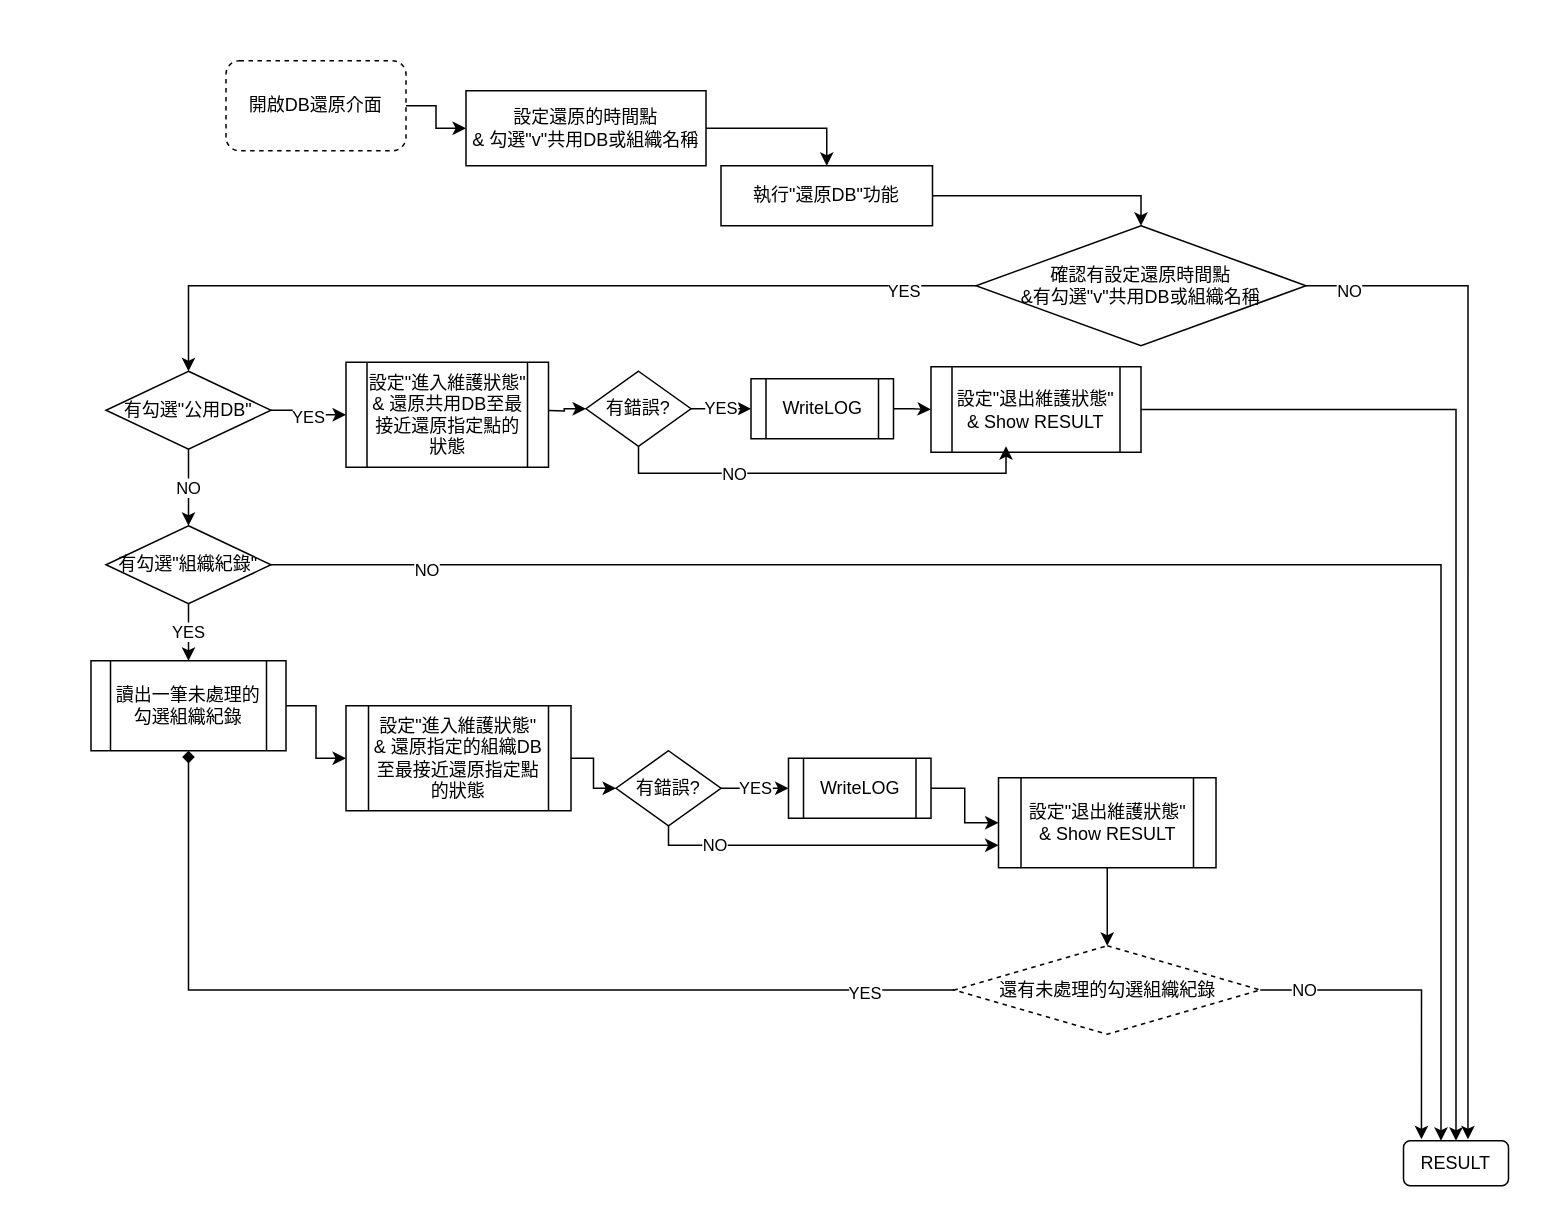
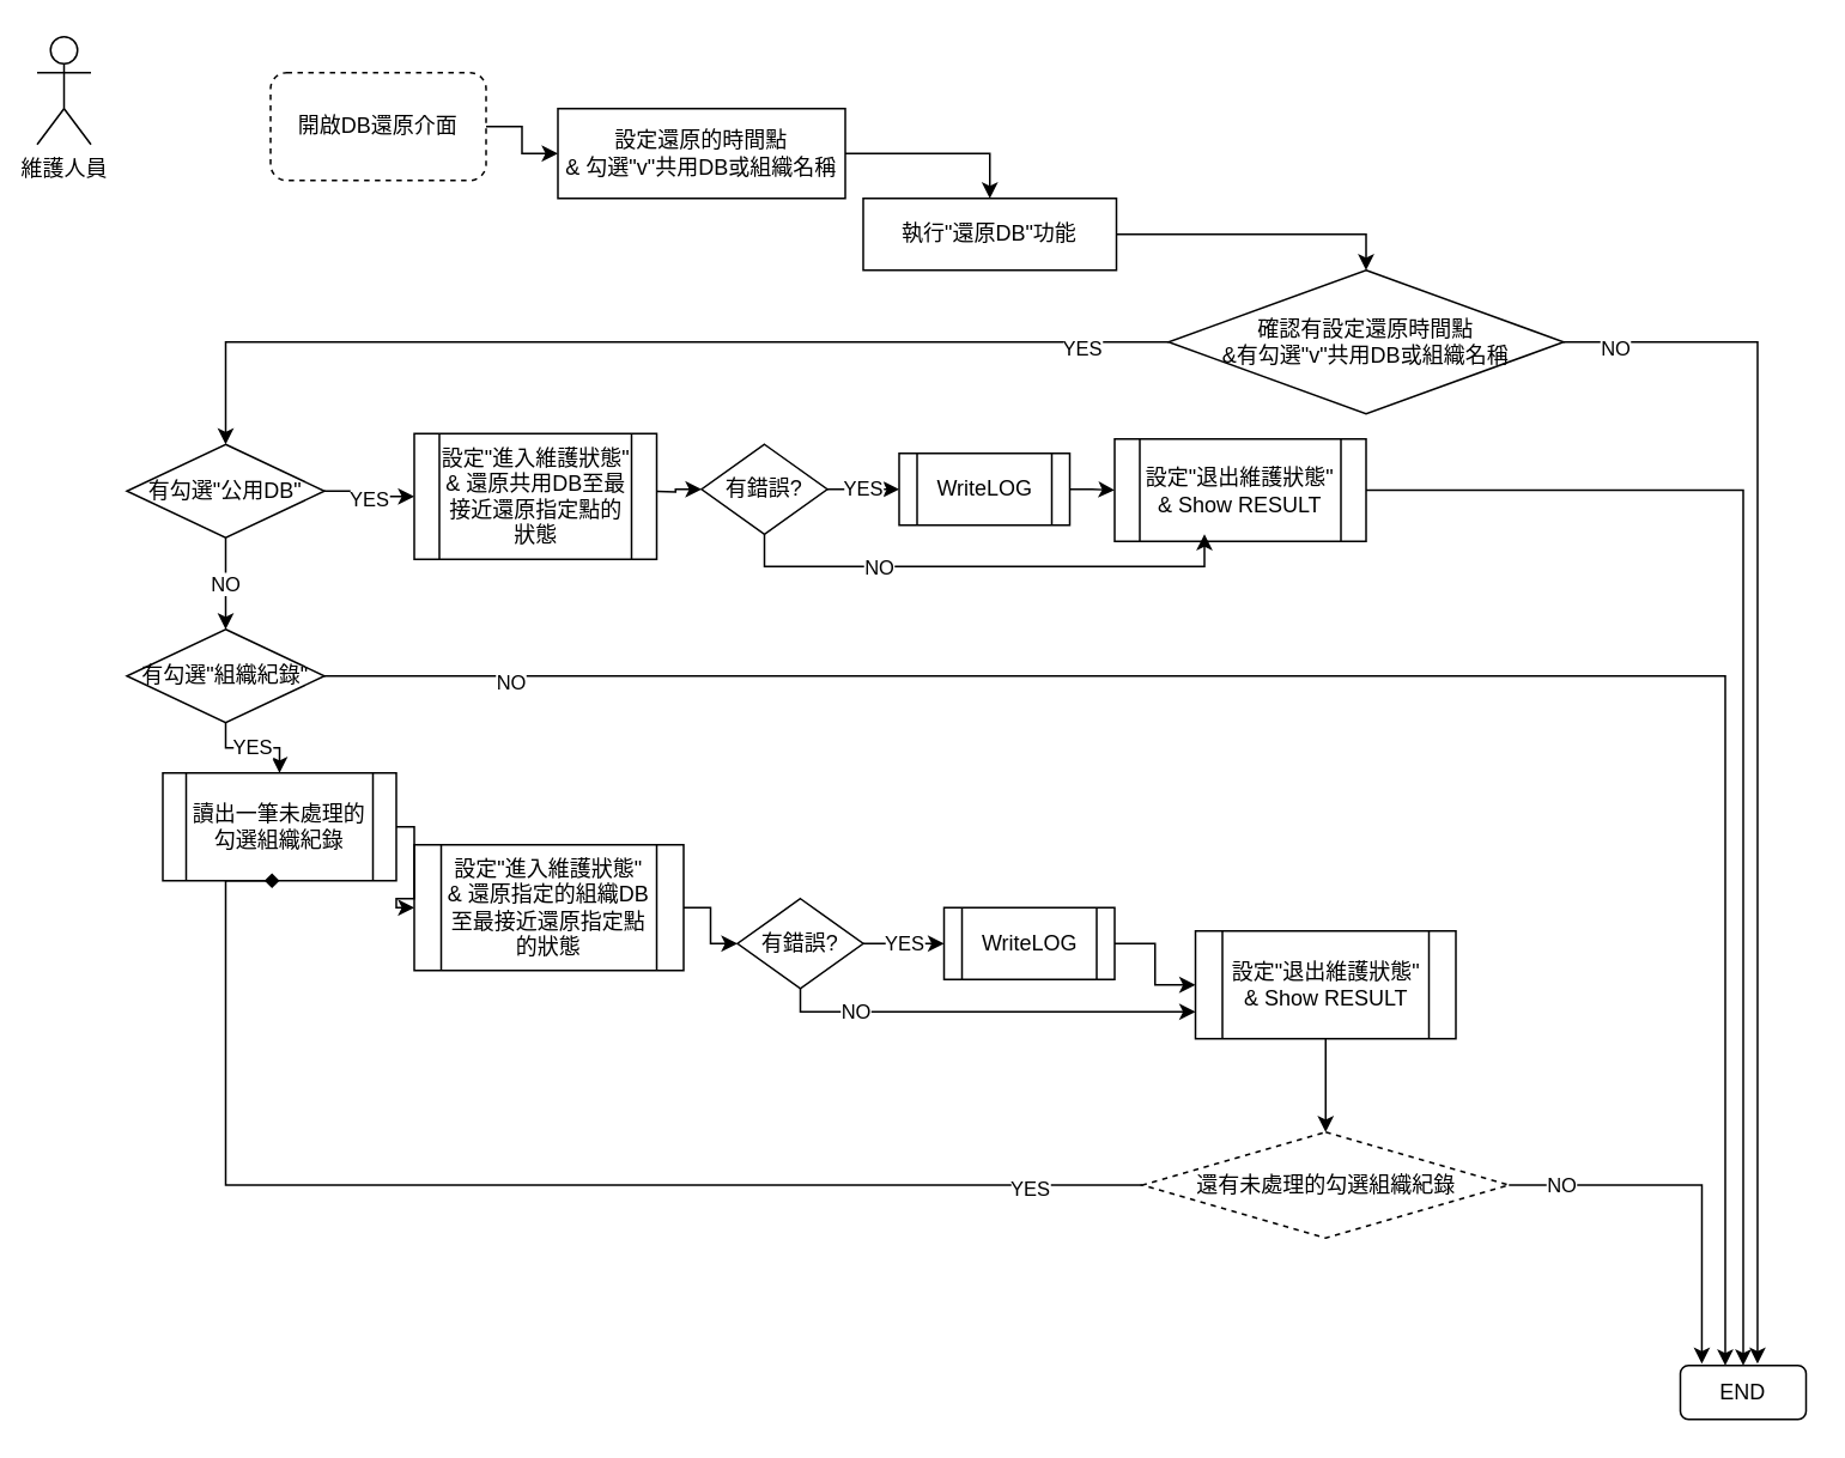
  <mxCell id="0" />
  <mxCell id="1" parent="0" />
+ <mxCell id="2" value="維護人員" style="shape=umlActor;verticalLabelPosition=bottom;verticalAlign=top;html=1;outlineConnect=0;" parent="1" vertex="1"><mxGeometry x="20" y="20" width="30" height="60" as="geometry" /></mxCell>
  <mxCell id="3" value="開啟DB還原介面" style="rounded=1;whiteSpace=wrap;html=1;dashed=1;" parent="1" vertex="1"><mxGeometry x="150" y="40" width="120" height="60" as="geometry" /></mxCell>
  <mxCell id="4" value="設定還原的時間點&lt;br&gt;&amp;amp; 勾選&quot;v&quot;共用DB或組織名稱" style="rounded=0;whiteSpace=wrap;html=1;" parent="1" vertex="1"><mxGeometry x="310" y="60" width="160" height="50" as="geometry" /></mxCell>
  <mxCell id="5" value="執行&quot;還原DB&quot;功能" style="rounded=0;whiteSpace=wrap;html=1;" parent="1" vertex="1"><mxGeometry x="480" y="110" width="141" height="40" as="geometry" /></mxCell>
  <mxCell id="6" value="" style="endArrow=classic;html=1;rounded=0;edgeStyle=orthogonalEdgeStyle;exitX=1;exitY=0.5;exitDx=0;exitDy=0;entryX=0;entryY=0.5;entryDx=0;entryDy=0;" parent="1" source="3" target="4" edge="1"><mxGeometry width="50" height="50" relative="1" as="geometry"><mxPoint x="360" y="410" as="sourcePoint" /><mxPoint x="410" y="360" as="targetPoint" /></mxGeometry></mxCell>
  <mxCell id="7" value="" style="endArrow=classic;html=1;rounded=0;edgeStyle=orthogonalEdgeStyle;exitX=1;exitY=0.5;exitDx=0;exitDy=0;entryX=0.5;entryY=0;entryDx=0;entryDy=0;" parent="1" source="4" target="5" edge="1"><mxGeometry width="50" height="50" relative="1" as="geometry"><mxPoint x="360" y="410" as="sourcePoint" /><mxPoint x="410" y="360" as="targetPoint" /></mxGeometry></mxCell>
  <mxCell id="8" value="確認有設定還原時間點&lt;br&gt;&amp;amp;有勾選&quot;v&quot;共用DB或組織名稱" style="rhombus;whiteSpace=wrap;html=1;" parent="1" vertex="1"><mxGeometry x="650" y="150" width="220" height="80" as="geometry" /></mxCell>
  <mxCell id="9" value="" style="endArrow=classic;html=1;rounded=0;edgeStyle=orthogonalEdgeStyle;exitX=1;exitY=0.5;exitDx=0;exitDy=0;entryX=0.5;entryY=0;entryDx=0;entryDy=0;" parent="1" source="5" target="8" edge="1"><mxGeometry width="50" height="50" relative="1" as="geometry"><mxPoint x="360" y="380" as="sourcePoint" /><mxPoint x="211" y="250" as="targetPoint" /></mxGeometry></mxCell>
  <mxCell id="10" value="" style="endArrow=classic;html=1;rounded=0;edgeStyle=orthogonalEdgeStyle;exitX=0;exitY=0.5;exitDx=0;exitDy=0;entryX=0.5;entryY=0;entryDx=0;entryDy=0;" parent="1" source="8" target="16" edge="1"><mxGeometry width="50" height="50" relative="1" as="geometry"><mxPoint x="130" y="210" as="sourcePoint" /><mxPoint x="125" y="235" as="targetPoint" /></mxGeometry></mxCell>
  <mxCell id="11" value="YES" style="edgeLabel;html=1;align=center;verticalAlign=middle;resizable=0;points=[];" parent="10" vertex="1" connectable="0"><mxGeometry x="-0.83" y="3" relative="1" as="geometry"><mxPoint as="offset" /></mxGeometry></mxCell>
- <mxCell id="12" value="RESULT" style="rounded=1;whiteSpace=wrap;html=1;" parent="1" vertex="1"><mxGeometry x="935" y="760" width="70" height="30" as="geometry" /></mxCell>
+ <mxCell id="12" value="END" style="rounded=1;whiteSpace=wrap;html=1;" parent="1" vertex="1"><mxGeometry x="935" y="760" width="70" height="30" as="geometry" /></mxCell>
  <mxCell id="13" style="edgeStyle=orthogonalEdgeStyle;rounded=0;orthogonalLoop=1;jettySize=auto;html=1;exitX=1;exitY=0.5;exitDx=0;exitDy=0;entryX=0.5;entryY=0;entryDx=0;entryDy=0;" parent="1" source="25" target="12" edge="1"><mxGeometry relative="1" as="geometry"><mxPoint x="970" y="775" as="targetPoint" /><mxPoint x="935" y="716" as="sourcePoint" /></mxGeometry></mxCell>
  <mxCell id="14" value="" style="endArrow=classic;html=1;rounded=0;edgeStyle=orthogonalEdgeStyle;exitX=1;exitY=0.5;exitDx=0;exitDy=0;entryX=0.614;entryY=-0.033;entryDx=0;entryDy=0;entryPerimeter=0;" parent="1" source="8" target="12" edge="1"><mxGeometry width="50" height="50" relative="1" as="geometry"><mxPoint x="360" y="500" as="sourcePoint" /><mxPoint x="410" y="450" as="targetPoint" /></mxGeometry></mxCell>
  <mxCell id="15" value="NO" style="edgeLabel;html=1;align=center;verticalAlign=middle;resizable=0;points=[];" parent="14" vertex="1" connectable="0"><mxGeometry x="-0.917" y="-3" relative="1" as="geometry"><mxPoint as="offset" /></mxGeometry></mxCell>
  <mxCell id="16" value="有勾選&quot;公用DB&quot;" style="rhombus;whiteSpace=wrap;html=1;" parent="1" vertex="1"><mxGeometry x="70" y="247" width="110" height="52" as="geometry" /></mxCell>
  <mxCell id="17" value="" style="endArrow=classic;html=1;rounded=0;edgeStyle=orthogonalEdgeStyle;exitX=1;exitY=0.5;exitDx=0;exitDy=0;entryX=0;entryY=0.5;entryDx=0;entryDy=0;" parent="1" source="16" target="22" edge="1"><mxGeometry width="50" height="50" relative="1" as="geometry"><mxPoint x="240" y="335" as="sourcePoint" /><mxPoint x="270" y="273" as="targetPoint" /></mxGeometry></mxCell>
  <mxCell id="18" value="YES" style="edgeLabel;html=1;align=center;verticalAlign=middle;resizable=0;points=[];" parent="17" vertex="1" connectable="0"><mxGeometry x="0.267" y="-1" relative="1" as="geometry"><mxPoint x="-7" as="offset" /></mxGeometry></mxCell>
  <mxCell id="19" value="有錯誤?" style="rhombus;whiteSpace=wrap;html=1;" parent="1" vertex="1"><mxGeometry x="390" y="247" width="70" height="50" as="geometry" /></mxCell>
  <mxCell id="20" value="" style="endArrow=classic;html=1;rounded=0;edgeStyle=orthogonalEdgeStyle;exitX=1;exitY=0.5;exitDx=0;exitDy=0;entryX=0;entryY=0.5;entryDx=0;entryDy=0;" parent="1" target="19" edge="1"><mxGeometry width="50" height="50" relative="1" as="geometry"><mxPoint x="360" y="273" as="sourcePoint" /><mxPoint x="290" y="285" as="targetPoint" /></mxGeometry></mxCell>
  <mxCell id="21" value="YES" style="endArrow=classic;html=1;rounded=0;edgeStyle=orthogonalEdgeStyle;exitX=1;exitY=0.5;exitDx=0;exitDy=0;entryX=0;entryY=0.5;entryDx=0;entryDy=0;" parent="1" source="19" edge="1"><mxGeometry width="50" height="50" relative="1" as="geometry"><mxPoint x="240" y="335" as="sourcePoint" /><mxPoint x="500" y="272" as="targetPoint" /></mxGeometry></mxCell>
  <mxCell id="22" value="設定&quot;進入維護狀態&quot; &lt;br&gt;&amp;amp; 還原共用DB至最接近還原指定點的狀態" style="shape=process;whiteSpace=wrap;html=1;backgroundOutline=1;" parent="1" vertex="1"><mxGeometry x="230" y="241" width="135" height="70" as="geometry" /></mxCell>
  <mxCell id="23" value="WriteLOG" style="shape=process;whiteSpace=wrap;html=1;backgroundOutline=1;" parent="1" vertex="1"><mxGeometry x="500" y="252" width="95" height="40" as="geometry" /></mxCell>
  <mxCell id="24" value="NO" style="edgeStyle=orthogonalEdgeStyle;rounded=0;orthogonalLoop=1;jettySize=auto;html=1;exitX=0.5;exitY=1;exitDx=0;exitDy=0;entryX=0.5;entryY=0;entryDx=0;entryDy=0;" parent="1" source="16" target="29" edge="1"><mxGeometry relative="1" as="geometry"><mxPoint x="125" y="305" as="sourcePoint" /><Array as="points" /><mxPoint x="125" y="330" as="targetPoint" /></mxGeometry></mxCell>
  <mxCell id="25" value="設定&quot;退出維護狀態&quot;&lt;br&gt;&amp;amp;&amp;nbsp;Show RESULT" style="shape=process;whiteSpace=wrap;html=1;backgroundOutline=1;" parent="1" vertex="1"><mxGeometry x="620" y="244" width="140" height="57" as="geometry" /></mxCell>
  <mxCell id="26" value="" style="endArrow=classic;html=1;rounded=0;edgeStyle=orthogonalEdgeStyle;exitX=1;exitY=0.5;exitDx=0;exitDy=0;entryX=0;entryY=0.5;entryDx=0;entryDy=0;" parent="1" source="23" target="25" edge="1"><mxGeometry width="50" height="50" relative="1" as="geometry"><mxPoint x="470" y="225" as="sourcePoint" /><mxPoint x="520" y="175" as="targetPoint" /></mxGeometry></mxCell>
  <mxCell id="27" value="" style="endArrow=classic;html=1;rounded=0;edgeStyle=orthogonalEdgeStyle;exitX=0.5;exitY=1;exitDx=0;exitDy=0;" parent="1" source="19" edge="1"><mxGeometry width="50" height="50" relative="1" as="geometry"><mxPoint x="90" y="85" as="sourcePoint" /><mxPoint x="670" y="297" as="targetPoint" /><Array as="points"><mxPoint x="425" y="315" /><mxPoint x="670" y="315" /></Array></mxGeometry></mxCell>
  <mxCell id="28" value="NO" style="edgeLabel;html=1;align=center;verticalAlign=middle;resizable=0;points=[];" parent="27" vertex="1" connectable="0"><mxGeometry x="-0.423" relative="1" as="geometry"><mxPoint as="offset" /></mxGeometry></mxCell>
  <mxCell id="29" value="有勾選&quot;組織紀錄&quot;" style="rhombus;whiteSpace=wrap;html=1;" parent="1" vertex="1"><mxGeometry x="70" y="350" width="110" height="52" as="geometry" /></mxCell>
  <mxCell id="30" value="" style="endArrow=classic;html=1;rounded=0;edgeStyle=orthogonalEdgeStyle;exitX=1;exitY=0.5;exitDx=0;exitDy=0;" parent="1" source="29" edge="1"><mxGeometry width="50" height="50" relative="1" as="geometry"><mxPoint y="340" as="sourcePoint" x="-40" /><mxPoint x="960" y="760" as="targetPoint" /><Array as="points"><mxPoint x="960" y="376" /><mxPoint x="960" y="760" /></Array></mxGeometry></mxCell>
  <mxCell id="31" value="NO" style="edgeLabel;html=1;align=center;verticalAlign=middle;resizable=0;points=[];" parent="30" vertex="1" connectable="0"><mxGeometry x="-0.823" y="-3" relative="1" as="geometry"><mxPoint as="offset" /></mxGeometry></mxCell>
- <mxCell id="32" value="讀出一筆未處理的勾選組織紀錄" style="shape=process;whiteSpace=wrap;html=1;backgroundOutline=1;" parent="1" vertex="1"><mxGeometry x="60" y="440" width="130" height="60" as="geometry" /></mxCell>
+ <mxCell id="32" value="讀出一筆未處理的勾選組織紀錄" style="shape=process;whiteSpace=wrap;html=1;backgroundOutline=1;" parent="1" vertex="1"><mxGeometry x="90" y="430" width="130" height="60" as="geometry" /></mxCell>
  <mxCell id="33" value="設定&quot;進入維護狀態&quot; &lt;br&gt;&amp;amp;&amp;nbsp;還原指定的組織DB至最接近還原指定點的狀態" style="shape=process;whiteSpace=wrap;html=1;backgroundOutline=1;" parent="1" vertex="1"><mxGeometry x="230" y="470" width="150" height="70" as="geometry" /></mxCell>
  <mxCell id="34" value="" style="endArrow=classic;html=1;rounded=0;edgeStyle=orthogonalEdgeStyle;exitX=1;exitY=0.5;exitDx=0;exitDy=0;entryX=0;entryY=0.5;entryDx=0;entryDy=0;" parent="1" source="32" target="33" edge="1"><mxGeometry width="50" height="50" relative="1" as="geometry"><mxPoint x="240" y="510" as="sourcePoint" /><mxPoint x="290" y="460" as="targetPoint" /></mxGeometry></mxCell>
  <mxCell id="35" value="有錯誤?" style="rhombus;whiteSpace=wrap;html=1;" parent="1" vertex="1"><mxGeometry x="410" y="500" width="70" height="50" as="geometry" /></mxCell>
  <mxCell id="36" value="" style="endArrow=classic;html=1;rounded=0;edgeStyle=orthogonalEdgeStyle;exitX=1;exitY=0.5;exitDx=0;exitDy=0;entryX=0;entryY=0.5;entryDx=0;entryDy=0;" parent="1" source="33" target="35" edge="1"><mxGeometry width="50" height="50" relative="1" as="geometry"><mxPoint x="355" y="522" as="sourcePoint" /><mxPoint x="55" y="494" as="targetPoint" /></mxGeometry></mxCell>
  <mxCell id="37" value="YES" style="endArrow=classic;html=1;rounded=0;edgeStyle=orthogonalEdgeStyle;exitX=1;exitY=0.5;exitDx=0;exitDy=0;entryX=0;entryY=0.5;entryDx=0;entryDy=0;" parent="1" source="35" target="40" edge="1"><mxGeometry width="50" height="50" relative="1" as="geometry"><mxPoint x="40" y="571" as="sourcePoint" /><mxPoint x="530" y="548" as="targetPoint" /></mxGeometry></mxCell>
  <mxCell id="38" style="edgeStyle=orthogonalEdgeStyle;rounded=0;orthogonalLoop=1;jettySize=auto;html=1;exitX=0;exitY=0.5;exitDx=0;exitDy=0;entryX=0.5;entryY=1;entryDx=0;entryDy=0;endArrow=diamond;" parent="1" source="47" target="32" edge="1"><mxGeometry relative="1" as="geometry"><Array as="points"><mxPoint x="125" y="660" /></Array><mxPoint x="496.25" y="610.5" as="targetPoint" /></mxGeometry></mxCell>
  <mxCell id="39" value="YES" style="edgeLabel;html=1;align=center;verticalAlign=middle;resizable=0;points=[];" parent="38" vertex="1" connectable="0"><mxGeometry x="-0.819" y="2" relative="1" as="geometry"><mxPoint x="1" as="offset" /></mxGeometry></mxCell>
  <mxCell id="40" value="WriteLOG" style="shape=process;whiteSpace=wrap;html=1;backgroundOutline=1;" parent="1" vertex="1"><mxGeometry x="525" y="505" width="95" height="40" as="geometry" /></mxCell>
  <mxCell id="41" style="edgeStyle=orthogonalEdgeStyle;rounded=0;orthogonalLoop=1;jettySize=auto;html=1;exitX=1;exitY=0.5;exitDx=0;exitDy=0;entryX=0.171;entryY=-0.033;entryDx=0;entryDy=0;entryPerimeter=0;" parent="1" source="47" target="12" edge="1"><mxGeometry relative="1" as="geometry"><mxPoint x="535" y="601" as="sourcePoint" /><mxPoint x="815" y="601" as="targetPoint" /></mxGeometry></mxCell>
  <mxCell id="42" value="NO" style="edgeLabel;html=1;align=center;verticalAlign=middle;resizable=0;points=[];" parent="41" vertex="1" connectable="0"><mxGeometry x="-0.725" y="1" relative="1" as="geometry"><mxPoint x="1" y="1" as="offset" /></mxGeometry></mxCell>
  <mxCell id="43" value="設定&quot;退出維護狀態&quot;&lt;br&gt;&amp;amp; Show RESULT" style="shape=process;whiteSpace=wrap;html=1;backgroundOutline=1;" parent="1" vertex="1"><mxGeometry x="665" y="518" width="145" height="60" as="geometry" /></mxCell>
  <mxCell id="44" value="" style="endArrow=classic;html=1;rounded=0;edgeStyle=orthogonalEdgeStyle;exitX=1;exitY=0.5;exitDx=0;exitDy=0;entryX=0;entryY=0.5;entryDx=0;entryDy=0;" parent="1" source="40" target="43" edge="1"><mxGeometry width="50" height="50" relative="1" as="geometry"><mxPoint x="325" y="318" as="sourcePoint" /><mxPoint x="375" y="268" as="targetPoint" /></mxGeometry></mxCell>
  <mxCell id="45" value="" style="endArrow=classic;html=1;rounded=0;edgeStyle=orthogonalEdgeStyle;exitX=0.5;exitY=1;exitDx=0;exitDy=0;entryX=0;entryY=0.75;entryDx=0;entryDy=0;" parent="1" source="35" target="43" edge="1"><mxGeometry width="50" height="50" relative="1" as="geometry"><mxPoint x="225" y="458" as="sourcePoint" /><mxPoint x="475" y="428" as="targetPoint" /><Array as="points"><mxPoint x="445" y="563" /></Array></mxGeometry></mxCell>
  <mxCell id="46" value="NO" style="edgeLabel;html=1;align=center;verticalAlign=middle;resizable=0;points=[];" parent="45" vertex="1" connectable="0"><mxGeometry x="-0.632" y="1" relative="1" as="geometry"><mxPoint as="offset" /></mxGeometry></mxCell>
  <mxCell id="47" value="還有未處理的勾選組織紀錄" style="rhombus;whiteSpace=wrap;html=1;dashed=1;" parent="1" vertex="1"><mxGeometry x="635.5" y="630" width="204" height="59" as="geometry" /></mxCell>
  <mxCell id="48" value="YES" style="endArrow=classic;html=1;rounded=0;edgeStyle=orthogonalEdgeStyle;exitX=0.5;exitY=1;exitDx=0;exitDy=0;entryX=0.5;entryY=0;entryDx=0;entryDy=0;" parent="1" source="29" target="32" edge="1"><mxGeometry width="50" height="50" relative="1" as="geometry"><mxPoint x="480" y="430" as="sourcePoint" /><mxPoint x="530" y="380" as="targetPoint" /></mxGeometry></mxCell>
  <mxCell id="49" value="" style="endArrow=classic;html=1;rounded=0;edgeStyle=orthogonalEdgeStyle;exitX=0.5;exitY=1;exitDx=0;exitDy=0;entryX=0.5;entryY=0;entryDx=0;entryDy=0;" parent="1" source="43" target="47" edge="1"><mxGeometry width="50" height="50" relative="1" as="geometry"><mxPoint x="480" y="430" as="sourcePoint" /><mxPoint x="530" y="380" as="targetPoint" /></mxGeometry></mxCell>
